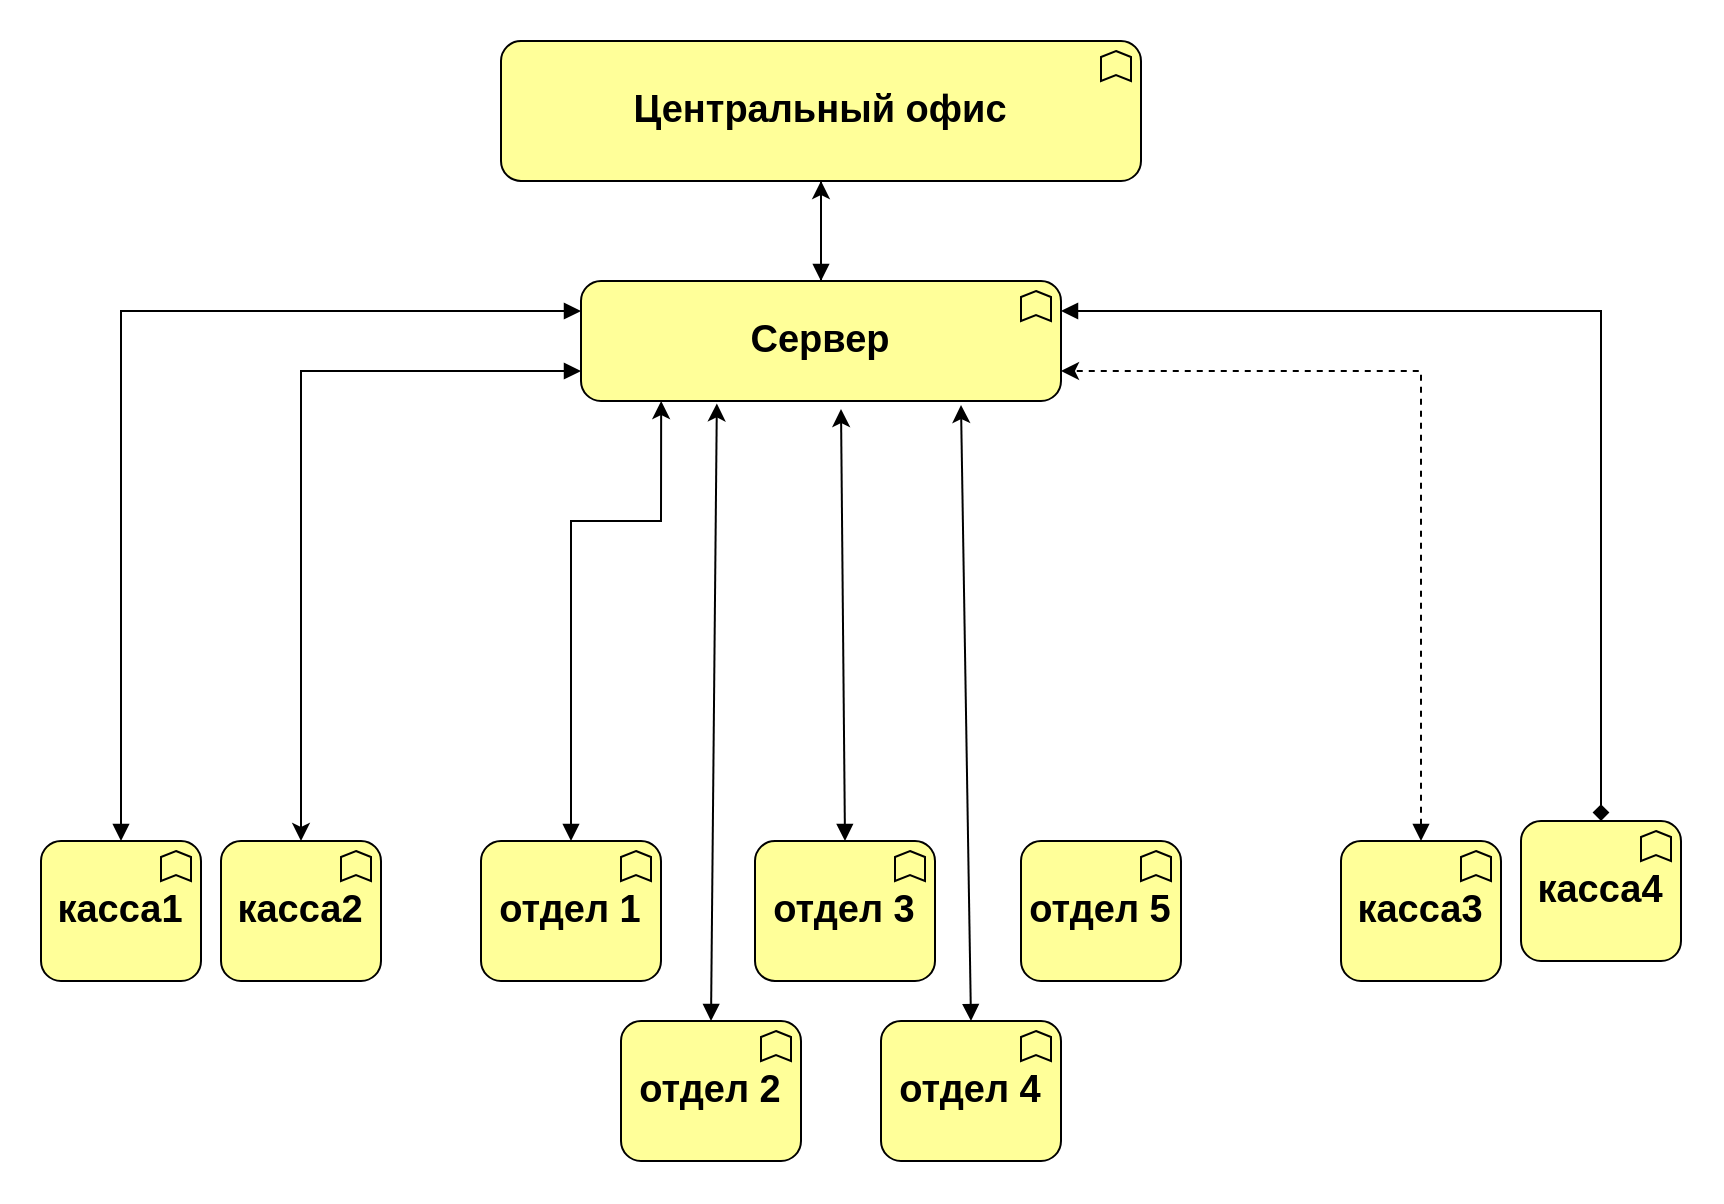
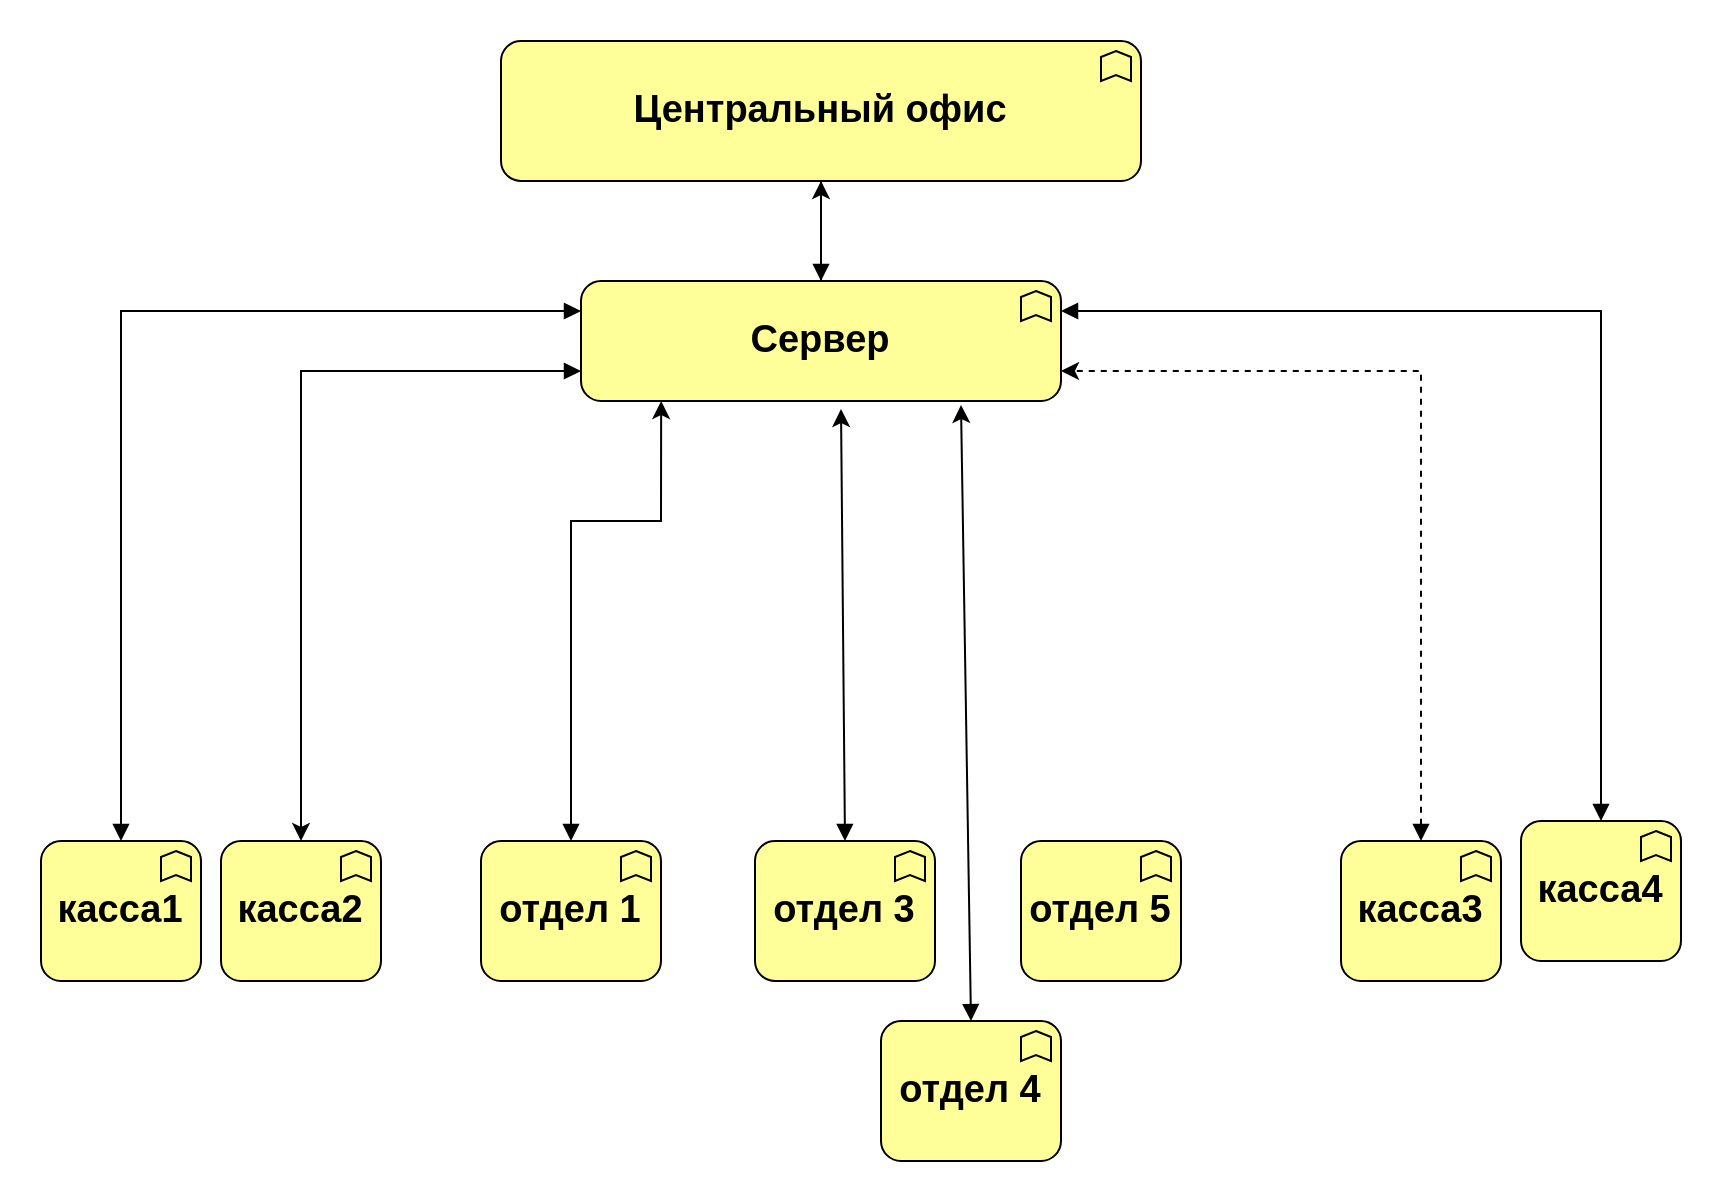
  <mxCell id="0" />
  <mxCell id="1" parent="0" />
  <mxCell id="2" value="" style="edgeStyle=orthogonalEdgeStyle;rounded=0;orthogonalLoop=1;jettySize=auto;html=1;" edge="1" parent="1" source="4" target="12"><mxGeometry relative="1" as="geometry" /></mxCell>
  <mxCell id="3" value="" style="edgeStyle=orthogonalEdgeStyle;rounded=0;orthogonalLoop=1;jettySize=auto;html=1;endArrow=block;endFill=1;startArrow=block;startFill=1;exitX=0;exitY=0.25;exitDx=0;exitDy=0;exitPerimeter=0;" edge="1" parent="1" source="4" target="5"><mxGeometry relative="1" as="geometry"><mxPoint x="210" y="340" as="sourcePoint" /></mxGeometry></mxCell>
  <mxCell id="4" value="&lt;font style=&quot;font-size: 19px&quot;&gt;&lt;b&gt;Сервер&lt;br&gt;&lt;/b&gt;&lt;/font&gt;" style="html=1;whiteSpace=wrap;fillColor=#ffff99;shape=mxgraph.archimate3.application;appType=func;archiType=rounded;fontSize=14;" vertex="1" parent="1"><mxGeometry x="290" y="140" width="240" height="60" as="geometry" /></mxCell>
  <mxCell id="5" value="&lt;font style=&quot;font-size: 19px&quot;&gt;&lt;b&gt;касса1&lt;br&gt;&lt;/b&gt;&lt;/font&gt;" style="html=1;whiteSpace=wrap;fillColor=#ffff99;shape=mxgraph.archimate3.application;appType=func;archiType=rounded;fontSize=14;" vertex="1" parent="1"><mxGeometry x="20" y="420" width="80" height="70" as="geometry" /></mxCell>
  <mxCell id="6" value="&lt;font style=&quot;font-size: 19px&quot;&gt;&lt;b&gt;касса2&lt;br&gt;&lt;/b&gt;&lt;/font&gt;" style="html=1;whiteSpace=wrap;fillColor=#ffff99;shape=mxgraph.archimate3.application;appType=func;archiType=rounded;fontSize=14;" vertex="1" parent="1"><mxGeometry x="110" y="420" width="80" height="70" as="geometry" /></mxCell>
  <mxCell id="7" value="&lt;font style=&quot;font-size: 19px&quot;&gt;&lt;b&gt;отдел 1&lt;br&gt;&lt;/b&gt;&lt;/font&gt;" style="html=1;whiteSpace=wrap;fillColor=#ffff99;shape=mxgraph.archimate3.application;appType=func;archiType=rounded;fontSize=14;" vertex="1" parent="1"><mxGeometry x="240" y="420" width="90" height="70" as="geometry" /></mxCell>
- <mxCell id="8" value="&lt;font style=&quot;font-size: 19px&quot;&gt;&lt;b&gt;отдел 2&lt;br&gt;&lt;/b&gt;&lt;/font&gt;" style="html=1;whiteSpace=wrap;fillColor=#ffff99;shape=mxgraph.archimate3.application;appType=func;archiType=rounded;fontSize=14;" vertex="1" parent="1"><mxGeometry x="310" y="510" width="90" height="70" as="geometry" /></mxCell>
  <mxCell id="9" value="&lt;font style=&quot;font-size: 19px&quot;&gt;&lt;b&gt;отдел 3&lt;br&gt;&lt;/b&gt;&lt;/font&gt;" style="html=1;whiteSpace=wrap;fillColor=#ffff99;shape=mxgraph.archimate3.application;appType=func;archiType=rounded;fontSize=14;" vertex="1" parent="1"><mxGeometry x="377" y="420" width="90" height="70" as="geometry" /></mxCell>
  <mxCell id="10" value="&lt;font style=&quot;font-size: 19px&quot;&gt;&lt;b&gt;отдел 4&lt;br&gt;&lt;/b&gt;&lt;/font&gt;" style="html=1;whiteSpace=wrap;fillColor=#ffff99;shape=mxgraph.archimate3.application;appType=func;archiType=rounded;fontSize=14;" vertex="1" parent="1"><mxGeometry x="440" y="510" width="90" height="70" as="geometry" /></mxCell>
  <mxCell id="11" value="&lt;font style=&quot;font-size: 19px&quot;&gt;&lt;b&gt;отдел 5&lt;br&gt;&lt;/b&gt;&lt;/font&gt;" style="html=1;whiteSpace=wrap;fillColor=#ffff99;shape=mxgraph.archimate3.application;appType=func;archiType=rounded;fontSize=14;" vertex="1" parent="1"><mxGeometry x="510" y="420" width="80" height="70" as="geometry" /></mxCell>
  <mxCell id="12" value="&lt;font style=&quot;font-size: 19px&quot;&gt;&lt;b&gt;Центральный офис&lt;br&gt;&lt;/b&gt;&lt;/font&gt;" style="html=1;whiteSpace=wrap;fillColor=#ffff99;shape=mxgraph.archimate3.application;appType=func;archiType=rounded;fontSize=14;" vertex="1" parent="1"><mxGeometry x="250" y="20" width="320" height="70" as="geometry" /></mxCell>
  <mxCell id="13" value="" style="edgeStyle=orthogonalEdgeStyle;rounded=0;orthogonalLoop=1;jettySize=auto;html=1;endArrow=block;endFill=1;entryX=0.5;entryY=0;entryDx=0;entryDy=0;entryPerimeter=0;exitX=0.5;exitY=1;exitDx=0;exitDy=0;exitPerimeter=0;" edge="1" parent="1" source="12" target="4"><mxGeometry relative="1" as="geometry"><mxPoint x="420" y="273" as="sourcePoint" /><mxPoint x="420" y="193" as="targetPoint" /></mxGeometry></mxCell>
  <mxCell id="14" value="" style="endArrow=classic;html=1;rounded=0;startArrow=block;startFill=1;entryX=0.5;entryY=0;entryDx=0;entryDy=0;entryPerimeter=0;exitX=0;exitY=0.75;exitDx=0;exitDy=0;exitPerimeter=0;" edge="1" parent="1" source="4" target="6"><mxGeometry width="50" height="50" relative="1" as="geometry"><mxPoint x="321" y="342" as="sourcePoint" /><mxPoint x="321" y="420" as="targetPoint" /><Array as="points"><mxPoint x="150" y="185" /></Array></mxGeometry></mxCell>
  <mxCell id="15" value="&lt;font style=&quot;font-size: 19px&quot;&gt;&lt;b&gt;касса3&lt;br&gt;&lt;/b&gt;&lt;/font&gt;" style="html=1;whiteSpace=wrap;fillColor=#ffff99;shape=mxgraph.archimate3.application;appType=func;archiType=rounded;fontSize=14;" vertex="1" parent="1"><mxGeometry x="670" y="420" width="80" height="70" as="geometry" /></mxCell>
  <mxCell id="16" value="&lt;font style=&quot;font-size: 19px&quot;&gt;&lt;b&gt;касса4&lt;br&gt;&lt;/b&gt;&lt;/font&gt;" style="html=1;whiteSpace=wrap;fillColor=#ffff99;shape=mxgraph.archimate3.application;appType=func;archiType=rounded;fontSize=14;" vertex="1" parent="1"><mxGeometry x="760" y="410" width="80" height="70" as="geometry" /></mxCell>
  <mxCell id="17" value="" style="endArrow=classic;html=1;exitX=0.5;exitY=0;exitDx=0;exitDy=0;exitPerimeter=0;entryX=0.167;entryY=1;entryDx=0;entryDy=0;entryPerimeter=0;startArrow=block;startFill=1;rounded=0;" edge="1" parent="1" source="7" target="4"><mxGeometry width="50" height="50" relative="1" as="geometry"><mxPoint x="420" y="360" as="sourcePoint" /><mxPoint x="470" y="310" as="targetPoint" /><Array as="points"><mxPoint x="285" y="260" /><mxPoint x="330" y="260" /></Array></mxGeometry></mxCell>
- <mxCell id="18" value="" style="endArrow=classic;html=1;exitX=0.5;exitY=0;exitDx=0;exitDy=0;exitPerimeter=0;entryX=0.283;entryY=1.02;entryDx=0;entryDy=0;entryPerimeter=0;startArrow=block;startFill=1;" edge="1" parent="1" source="8" target="4"><mxGeometry width="50" height="50" relative="1" as="geometry"><mxPoint x="420" y="360" as="sourcePoint" /><mxPoint x="470" y="310" as="targetPoint" /></mxGeometry></mxCell>
  <mxCell id="19" value="" style="endArrow=classic;html=1;exitX=0.5;exitY=0;exitDx=0;exitDy=0;exitPerimeter=0;startArrow=block;startFill=1;" edge="1" parent="1" source="9"><mxGeometry width="50" height="50" relative="1" as="geometry"><mxPoint x="420" y="360" as="sourcePoint" /><mxPoint x="420" y="204" as="targetPoint" /></mxGeometry></mxCell>
  <mxCell id="20" value="" style="endArrow=classic;html=1;exitX=0.5;exitY=0;exitDx=0;exitDy=0;exitPerimeter=0;startArrow=block;startFill=1;" edge="1" parent="1" source="10"><mxGeometry width="50" height="50" relative="1" as="geometry"><mxPoint x="514.41" y="446.46" as="sourcePoint" /><mxPoint x="480" y="202" as="targetPoint" /></mxGeometry></mxCell>
  <mxCell id="21" value="" style="endArrow=classic;html=1;exitX=0.5;exitY=0;exitDx=0;exitDy=0;exitPerimeter=0;entryX=1;entryY=0.75;entryDx=0;entryDy=0;entryPerimeter=0;startArrow=block;startFill=1;rounded=0;dashed=1;" edge="1" parent="1" source="15" target="4"><mxGeometry width="50" height="50" relative="1" as="geometry"><mxPoint x="590" y="430" as="sourcePoint" /><mxPoint x="518.64" y="211.2" as="targetPoint" /><Array as="points"><mxPoint x="710" y="185" /></Array></mxGeometry></mxCell>
- <mxCell id="22" value="" style="edgeStyle=orthogonalEdgeStyle;rounded=0;orthogonalLoop=1;jettySize=auto;html=1;endArrow=diamond;endFill=1;startArrow=block;startFill=1;exitX=1;exitY=0.25;exitDx=0;exitDy=0;exitPerimeter=0;entryX=0.5;entryY=0;entryDx=0;entryDy=0;entryPerimeter=0;" edge="1" parent="1" source="4" target="16"><mxGeometry relative="1" as="geometry"><mxPoint x="300" y="180" as="sourcePoint" /><mxPoint x="110.059" y="430" as="targetPoint" /></mxGeometry></mxCell>
+ <mxCell id="22" value="" style="edgeStyle=orthogonalEdgeStyle;rounded=0;orthogonalLoop=1;jettySize=auto;html=1;endArrow=block;endFill=1;startArrow=block;startFill=1;exitX=1;exitY=0.25;exitDx=0;exitDy=0;exitPerimeter=0;entryX=0.5;entryY=0;entryDx=0;entryDy=0;entryPerimeter=0;" edge="1" parent="1" source="4" target="16"><mxGeometry relative="1" as="geometry"><mxPoint x="300" y="180" as="sourcePoint" /><mxPoint x="110.059" y="430" as="targetPoint" /></mxGeometry></mxCell>
